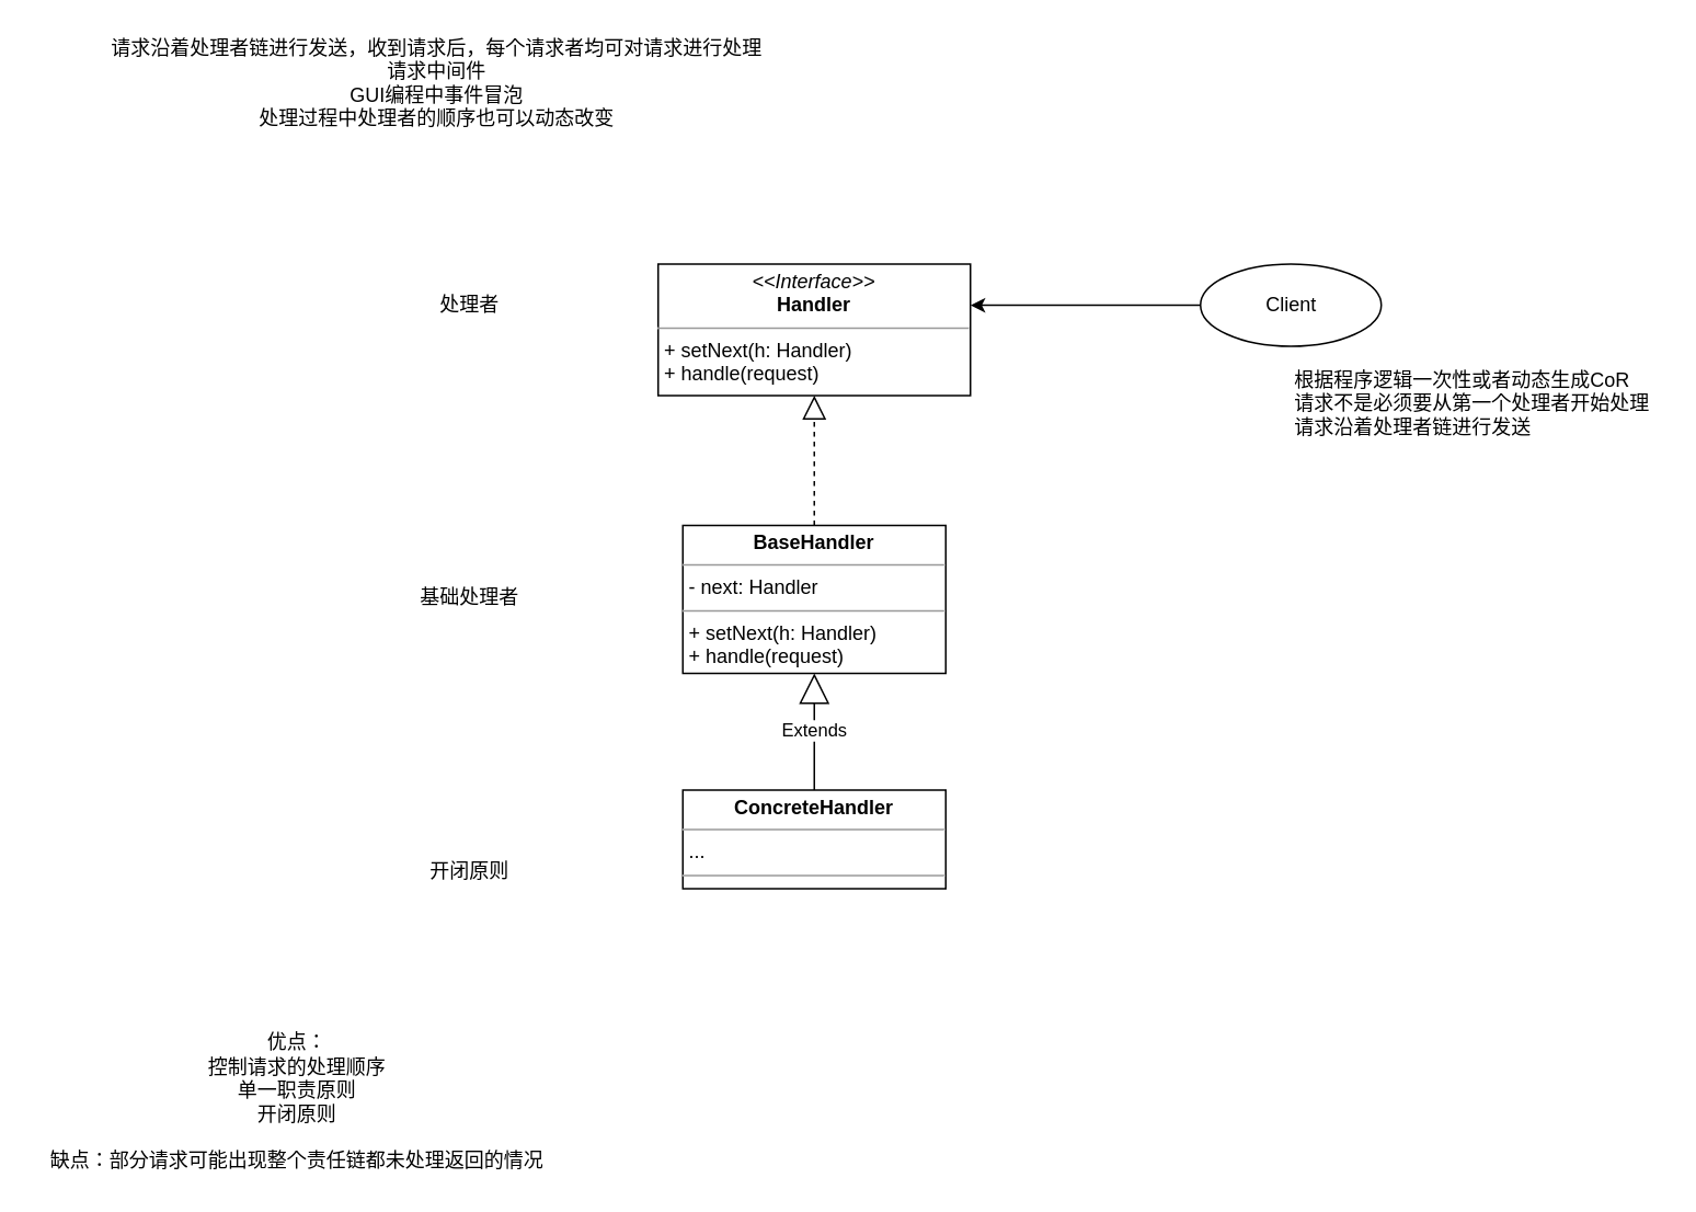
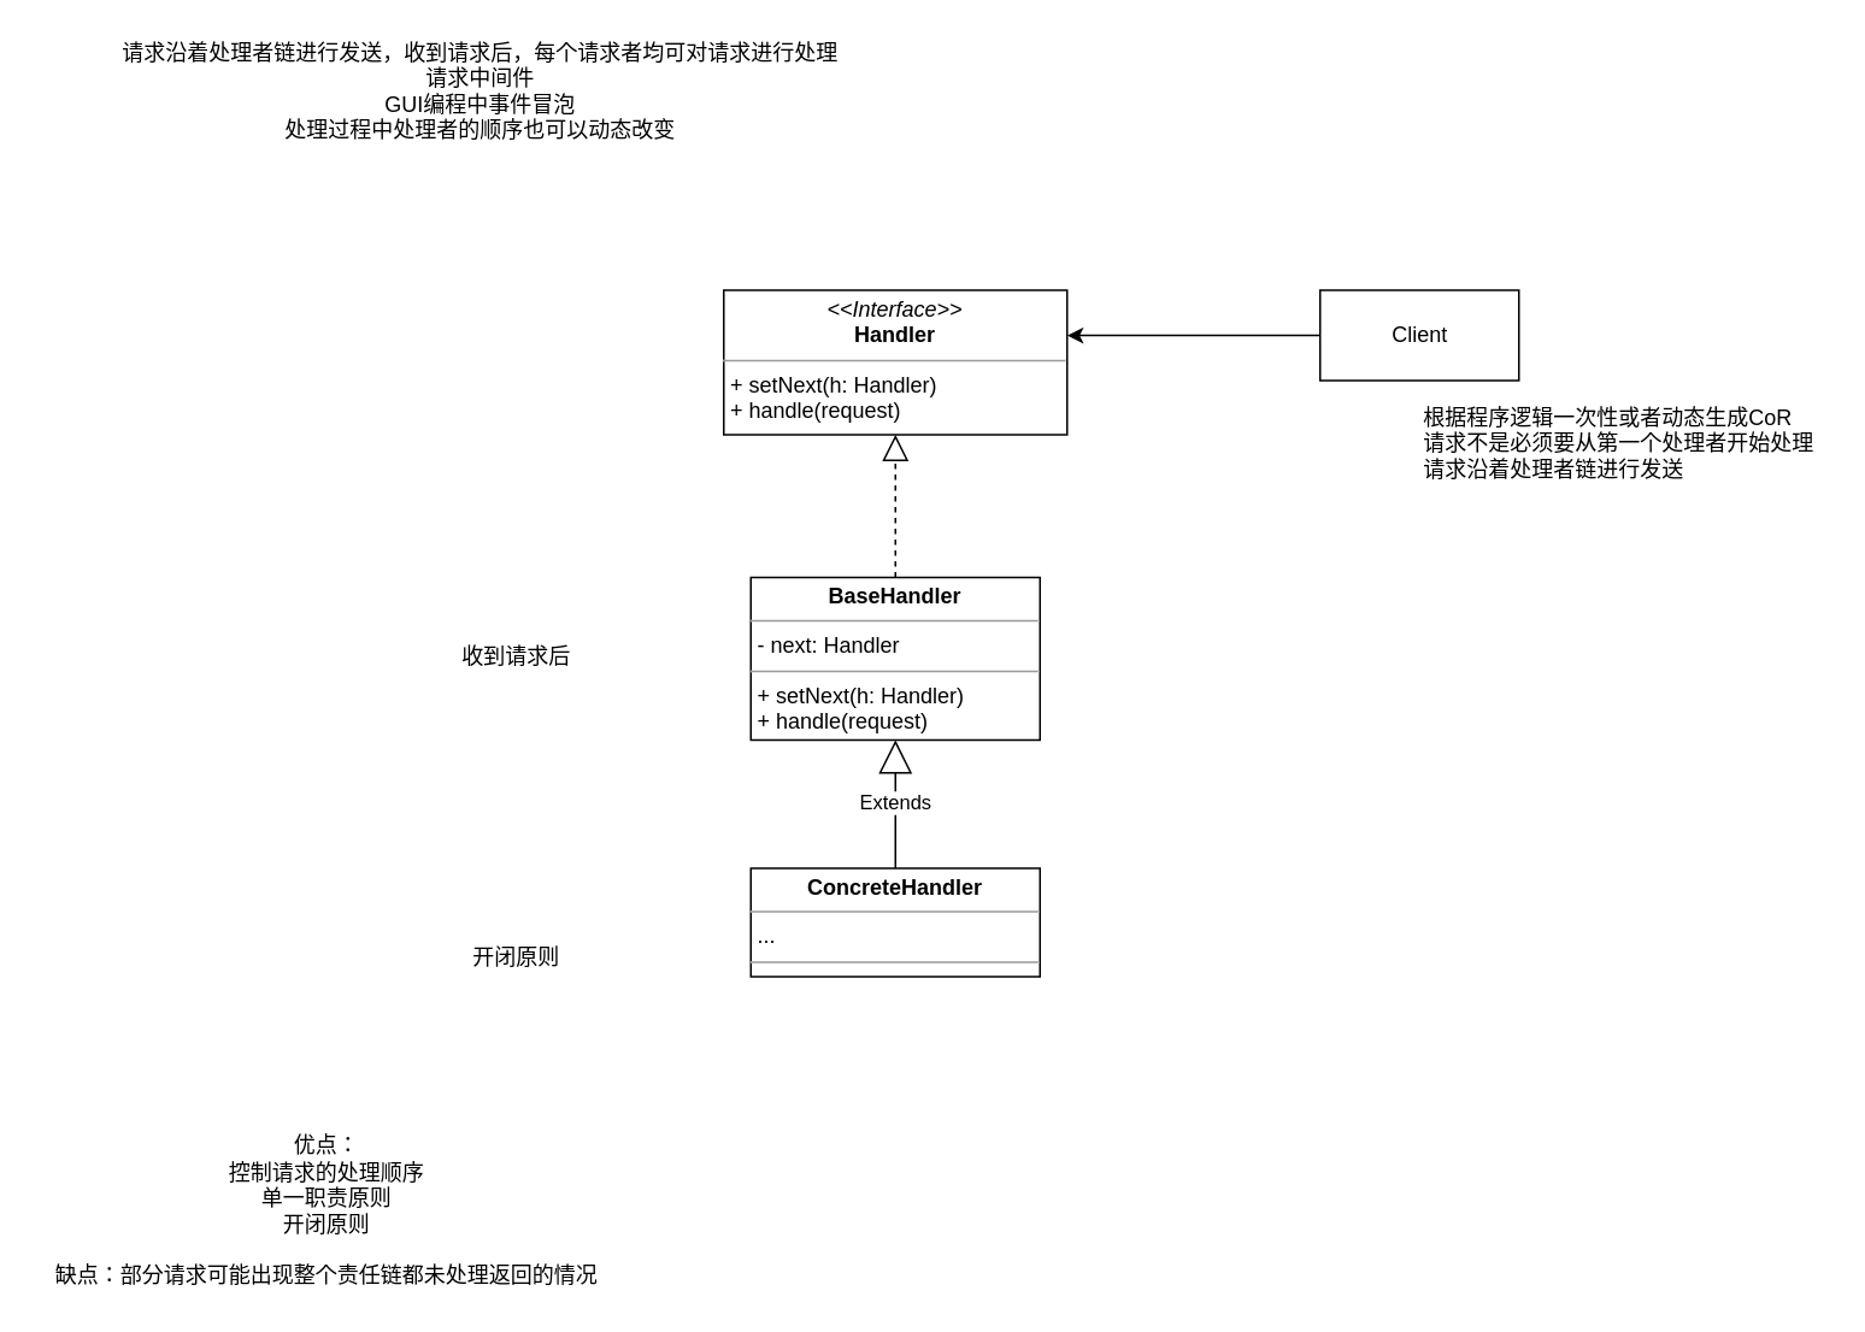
  <mxCell id="0" />
  <mxCell id="1" parent="0" />
  <mxCell id="2" value="&lt;p style=&quot;margin: 0px ; margin-top: 4px ; text-align: center&quot;&gt;&lt;i&gt;&amp;lt;&amp;lt;Interface&amp;gt;&amp;gt;&lt;/i&gt;&lt;br&gt;&lt;b&gt;Handler&lt;/b&gt;&lt;/p&gt;&lt;hr size=&quot;1&quot;&gt;&lt;p style=&quot;margin: 0px ; margin-left: 4px&quot;&gt;&lt;/p&gt;&lt;p style=&quot;margin: 0px ; margin-left: 4px&quot;&gt;+ setNext(h: Handler)&lt;br&gt;+ handle(request)&lt;/p&gt;" style="verticalAlign=top;align=left;overflow=fill;fontSize=12;fontFamily=Helvetica;html=1;" vertex="1" parent="1"><mxGeometry x="400" y="160" width="190" height="80" as="geometry" /></mxCell>
  <mxCell id="3" value="&lt;p style=&quot;margin: 0px ; margin-top: 4px ; text-align: center&quot;&gt;&lt;b&gt;BaseHandler&lt;/b&gt;&lt;/p&gt;&lt;hr size=&quot;1&quot;&gt;&lt;p style=&quot;margin: 0px ; margin-left: 4px&quot;&gt;- next: Handler&lt;/p&gt;&lt;hr size=&quot;1&quot;&gt;&lt;p style=&quot;margin: 0px ; margin-left: 4px&quot;&gt;+ setNext(h: Handler)&lt;br&gt;+ handle(request)&lt;br&gt;&lt;/p&gt;" style="verticalAlign=top;align=left;overflow=fill;fontSize=12;fontFamily=Helvetica;html=1;" vertex="1" parent="1"><mxGeometry x="415" y="319" width="160" height="90" as="geometry" /></mxCell>
  <mxCell id="4" value="&lt;p style=&quot;margin: 0px ; margin-top: 4px ; text-align: center&quot;&gt;&lt;b&gt;ConcreteHandler&lt;/b&gt;&lt;/p&gt;&lt;hr size=&quot;1&quot;&gt;&lt;p style=&quot;margin: 0px ; margin-left: 4px&quot;&gt;...&lt;/p&gt;&lt;hr size=&quot;1&quot;&gt;&lt;p style=&quot;margin: 0px ; margin-left: 4px&quot;&gt;+ handle(request)&lt;br&gt;&lt;/p&gt;" style="verticalAlign=top;align=left;overflow=fill;fontSize=12;fontFamily=Helvetica;html=1;" vertex="1" parent="1"><mxGeometry x="415" y="480" width="160" height="60" as="geometry" /></mxCell>
  <mxCell id="5" value="" style="endArrow=block;dashed=1;endFill=0;endSize=12;html=1;rounded=0;exitX=0.5;exitY=0;exitDx=0;exitDy=0;entryX=0.5;entryY=1;entryDx=0;entryDy=0;" edge="1" parent="1" source="3" target="2"><mxGeometry width="160" relative="1" as="geometry"><mxPoint x="480" y="400" as="sourcePoint" /><mxPoint x="640" y="400" as="targetPoint" /></mxGeometry></mxCell>
  <mxCell id="6" value="Extends" style="endArrow=block;endSize=16;endFill=0;html=1;rounded=0;exitX=0.5;exitY=0;exitDx=0;exitDy=0;entryX=0.5;entryY=1;entryDx=0;entryDy=0;" edge="1" parent="1" source="4" target="3"><mxGeometry width="160" relative="1" as="geometry"><mxPoint x="480" y="400" as="sourcePoint" /><mxPoint x="640" y="400" as="targetPoint" /></mxGeometry></mxCell>
  <mxCell id="7" style="edgeStyle=orthogonalEdgeStyle;rounded=0;orthogonalLoop=1;jettySize=auto;html=1;entryX=1;entryY=0.313;entryDx=0;entryDy=0;entryPerimeter=0;" edge="1" parent="1" source="8" target="2"><mxGeometry relative="1" as="geometry" /></mxCell>
- <mxCell id="8" value="Client" style="ellipse;html=1;" vertex="1" parent="1"><mxGeometry x="730" y="160" width="110" height="50" as="geometry" /></mxCell>
- <mxCell id="9" value="处理者" style="text;html=1;align=center;verticalAlign=middle;resizable=0;points=[];autosize=1;strokeColor=none;fillColor=none;" vertex="1" parent="1"><mxGeometry x="260" y="175" width="50" height="20" as="geometry" /></mxCell>
- <mxCell id="10" value="基础处理者" style="text;html=1;align=center;verticalAlign=middle;resizable=0;points=[];autosize=1;strokeColor=none;fillColor=none;" vertex="1" parent="1"><mxGeometry x="245" y="353" width="80" height="20" as="geometry" /></mxCell>
+ <mxCell id="8" value="Client" style="html=1;" vertex="1" parent="1"><mxGeometry x="730" y="160" width="110" height="50" as="geometry" /></mxCell>
+ <mxCell id="10" value="收到请求后" style="text;html=1;align=center;verticalAlign=middle;resizable=0;points=[];autosize=1;strokeColor=none;fillColor=none;" vertex="1" parent="1"><mxGeometry x="245" y="353" width="80" height="20" as="geometry" /></mxCell>
  <mxCell id="11" value="开闭原则" style="text;html=1;align=center;verticalAlign=middle;resizable=0;points=[];autosize=1;strokeColor=none;fillColor=none;" vertex="1" parent="1"><mxGeometry x="245" y="520" width="80" height="20" as="geometry" /></mxCell>
  <mxCell id="12" value="&lt;div style=&quot;text-align: left&quot;&gt;&lt;span&gt;根据程序逻辑一次性或者动态生成CoR&lt;/span&gt;&lt;/div&gt;请求不是必须要从第一个处理者开始处理&lt;br&gt;&lt;div style=&quot;text-align: left&quot;&gt;&lt;span&gt;请求沿着处理者链进行发送&lt;/span&gt;&lt;/div&gt;" style="text;html=1;align=center;verticalAlign=middle;resizable=0;points=[];autosize=1;strokeColor=none;fillColor=none;" vertex="1" parent="1"><mxGeometry x="780" y="220" width="230" height="50" as="geometry" /></mxCell>
  <mxCell id="13" value="请求沿着处理者链进行发送，收到请求后，每个请求者均可对请求进行处理&lt;br&gt;请求中间件&lt;br&gt;GUI编程中事件冒泡&lt;br&gt;处理过程中处理者的顺序也可以动态改变" style="text;html=1;align=center;verticalAlign=middle;resizable=0;points=[];autosize=1;strokeColor=none;fillColor=none;" vertex="1" parent="1"><mxGeometry x="60" y="20" width="410" height="60" as="geometry" /></mxCell>
  <mxCell id="14" value="优点：&lt;br&gt;控制请求的处理顺序&lt;br&gt;单一职责原则&lt;br&gt;开闭原则&lt;br&gt;&lt;br&gt;缺点：部分请求可能出现整个责任链都未处理返回的情况" style="text;html=1;align=center;verticalAlign=middle;resizable=0;points=[];autosize=1;strokeColor=none;fillColor=none;" vertex="1" parent="1"><mxGeometry x="20" y="625" width="320" height="90" as="geometry" /></mxCell>
